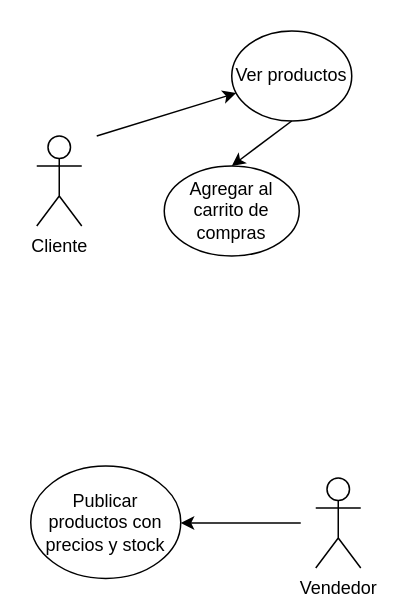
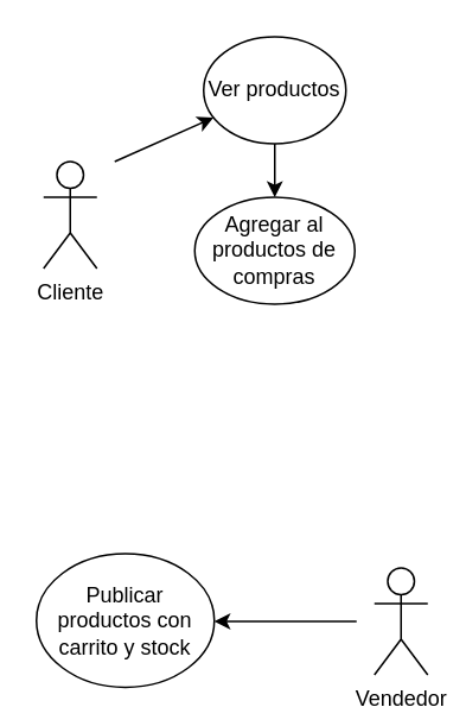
  <mxCell id="0" />
  <mxCell id="1" parent="0" />
  <mxCell id="2" value="Cliente" style="shape=umlActor;verticalLabelPosition=bottom;verticalAlign=top;html=1;" vertex="1" parent="1"><mxGeometry x="24" y="90" width="30" height="60" as="geometry" /></mxCell>
  <mxCell id="3" value="Vendedor" style="shape=umlActor;verticalLabelPosition=bottom;verticalAlign=top;html=1;" vertex="1" parent="1"><mxGeometry x="210" y="318" width="30" height="60" as="geometry" /></mxCell>
  <mxCell id="4" value="" style="endArrow=classic;html=1;rounded=0;" edge="1" parent="1"><mxGeometry width="50" height="50" relative="1" as="geometry"><mxPoint x="200" y="348" as="sourcePoint" /><mxPoint x="120" y="348" as="targetPoint" /></mxGeometry></mxCell>
- <mxCell id="5" value="Publicar productos con precios y stock" style="ellipse;whiteSpace=wrap;html=1;" vertex="1" parent="1"><mxGeometry x="20" y="310" width="100" height="75" as="geometry" /></mxCell>
+ <mxCell id="5" value="Publicar productos con carrito y stock" style="ellipse;whiteSpace=wrap;html=1;" vertex="1" parent="1"><mxGeometry x="20" y="310" width="100" height="75" as="geometry" /></mxCell>
  <mxCell id="6" value="" style="endArrow=classic;html=1;rounded=0;" edge="1" parent="1" target="7"><mxGeometry width="50" height="50" relative="1" as="geometry"><mxPoint x="64" y="90" as="sourcePoint" /><mxPoint x="124" y="50" as="targetPoint" /></mxGeometry></mxCell>
- <mxCell id="7" value="Ver productos" style="ellipse;whiteSpace=wrap;html=1;" vertex="1" parent="1"><mxGeometry x="154" y="20" width="80" height="60" as="geometry" /></mxCell>
+ <mxCell id="7" value="Ver productos" style="ellipse;whiteSpace=wrap;html=1;" vertex="1" parent="1"><mxGeometry x="114" y="20" width="80" height="60" as="geometry" /></mxCell>
  <mxCell id="8" value="" style="endArrow=classic;html=1;rounded=0;exitX=0.5;exitY=1;exitDx=0;exitDy=0;" edge="1" parent="1" source="7"><mxGeometry width="50" height="50" relative="1" as="geometry"><mxPoint x="74" y="100" as="sourcePoint" /><mxPoint x="154" y="110" as="targetPoint" /></mxGeometry></mxCell>
- <mxCell id="9" value="Agregar al carrito de compras" style="ellipse;whiteSpace=wrap;html=1;" vertex="1" parent="1"><mxGeometry x="109" y="110" width="90" height="60" as="geometry" /></mxCell>
+ <mxCell id="9" value="Agregar al productos de compras" style="ellipse;whiteSpace=wrap;html=1;" vertex="1" parent="1"><mxGeometry x="109" y="110" width="90" height="60" as="geometry" /></mxCell>
